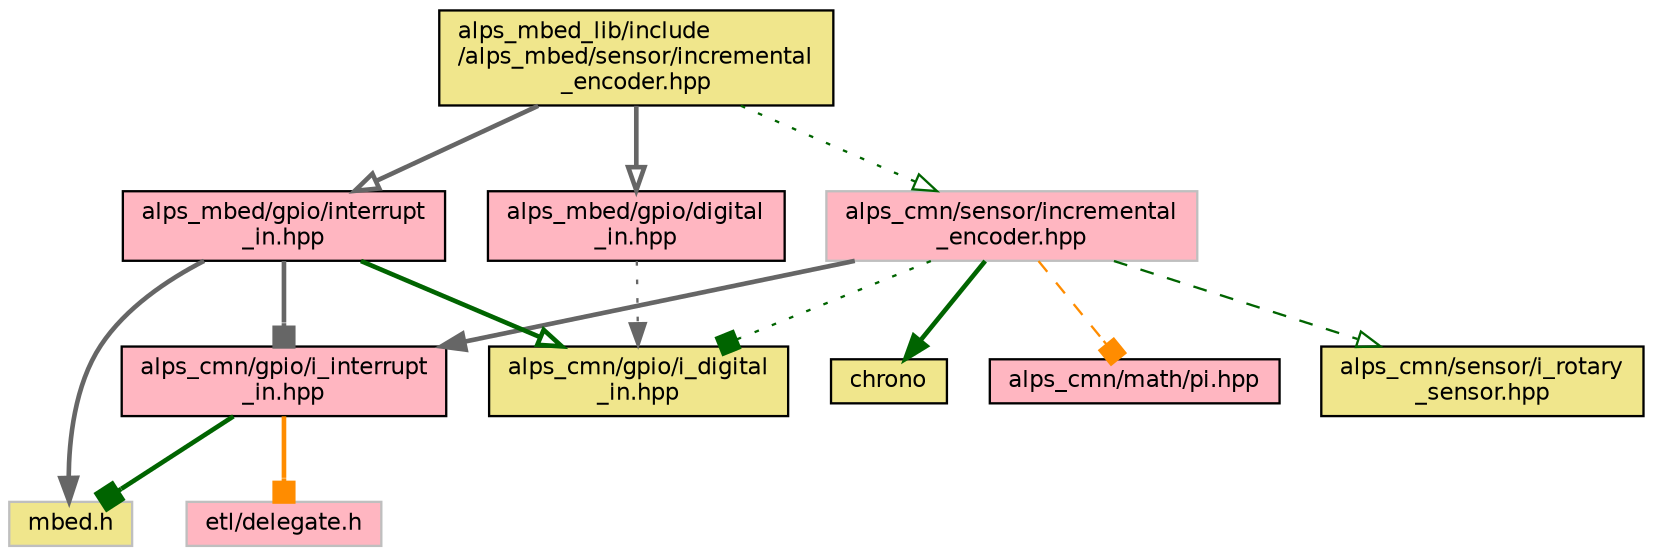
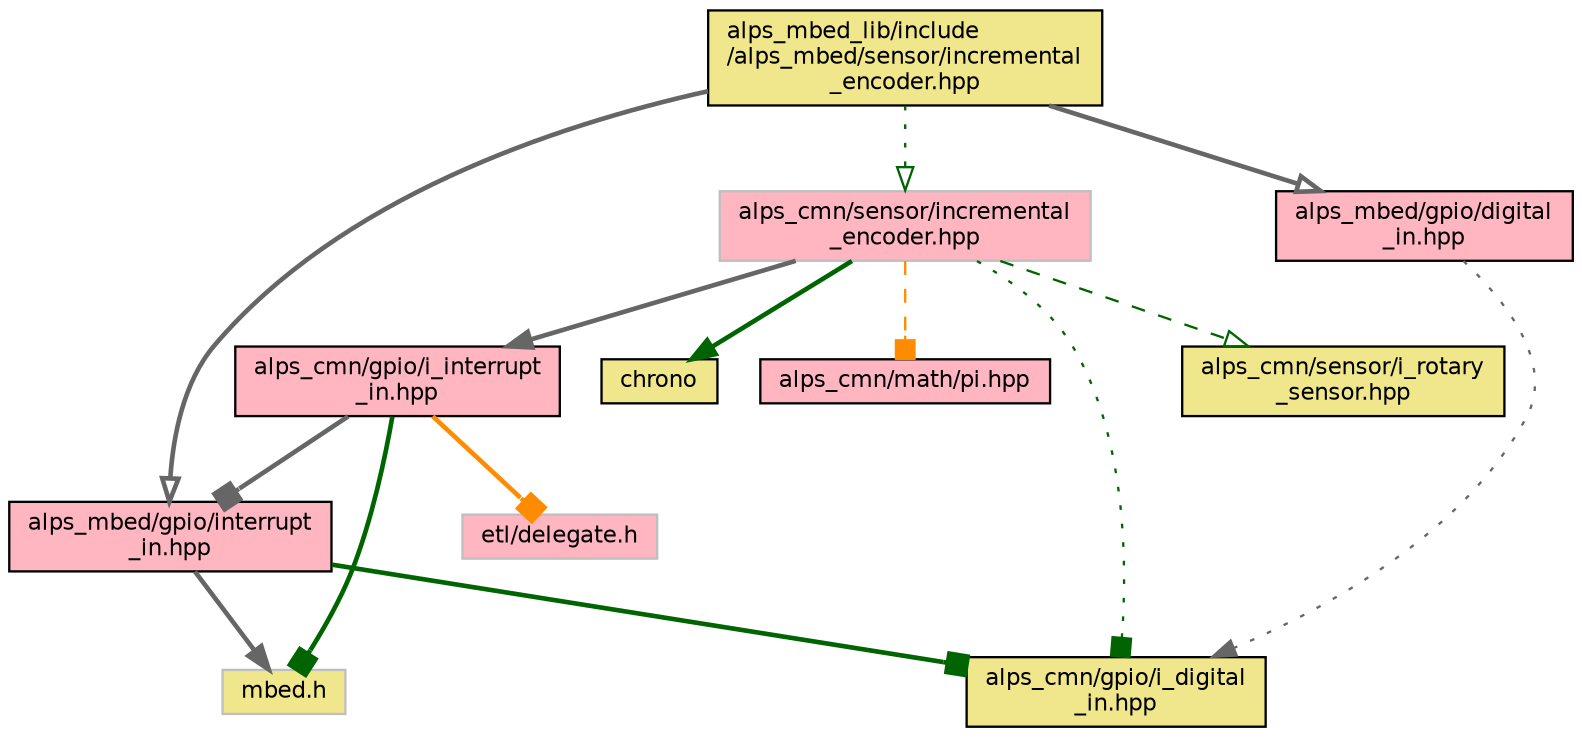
  digraph {
    fontname="DejaVu Sans"
    node [color=black fillcolor=lightpink fontname="DejaVu Sans" fontsize=10 shape=record style=filled]
    edge [arrowhead=onormal color=darkgreen fontname="DejaVu Sans" fontsize=10 labelfontname=Helvetica labelfontsize=10 style=bold]
    n1 [fillcolor=khaki fontcolor=black height=0.2 label="alps_mbed_lib/include\l/alps_mbed/sensor/incremental\l_encoder.hpp" width=0.4]
    n2 [color=grey75 height=0.2 label="alps_cmn/sensor/incremental\l_encoder.hpp" width=0.4]
    n3 [height=0.2 label="alps_mbed/gpio/digital\l_in.hpp" width=0.4]
    n4 [height=0.2 label="alps_mbed/gpio/interrupt\l_in.hpp" width=0.4]
    n5 [fillcolor=khaki height=0.2 label=chrono width=0.4]
    n6 [fillcolor=khaki height=0.2 label="alps_cmn/gpio/i_digital\l_in.hpp" width=0.4]
    n7 [height=0.2 label="alps_cmn/gpio/i_interrupt\l_in.hpp" width=0.4]
    n8 [height=0.2 label="alps_cmn/math/pi.hpp" width=0.4]
    n9 [fillcolor=khaki height=0.2 label="alps_cmn/sensor/i_rotary\l_sensor.hpp" width=0.4]
    n10 [color=grey75 fillcolor=khaki height=0.2 label="mbed.h" width=0.4]
    n11 [color=grey75 height=0.2 label="etl/delegate.h" width=0.4]
    n1 -> n2 [style=dotted]
    n1 -> n3 [color=gray40]
    n1 -> n4 [color=gray40]
    n2 -> n5 [arrowhead=normal]
    n2 -> n6 [arrowhead=box style=dotted]
    n2 -> n7 [arrowhead=normal color=gray40]
    n2 -> n8 [arrowhead=box color=darkorange style=dashed]
    n2 -> n9 [style=dashed]
    n3 -> n6 [arrowhead=normal color=gray40 style=dotted]
-   n4 -> n6
-   n4 -> n7 [arrowhead=box color=gray40]
+   n4 -> n6 [arrowhead=box]
+   n7 -> n4 [arrowhead=box color=gray40]
    n4 -> n10 [arrowhead=normal color=gray40]
    n7 -> n10 [arrowhead=box]
    n7 -> n11 [arrowhead=box color=darkorange]
  }
